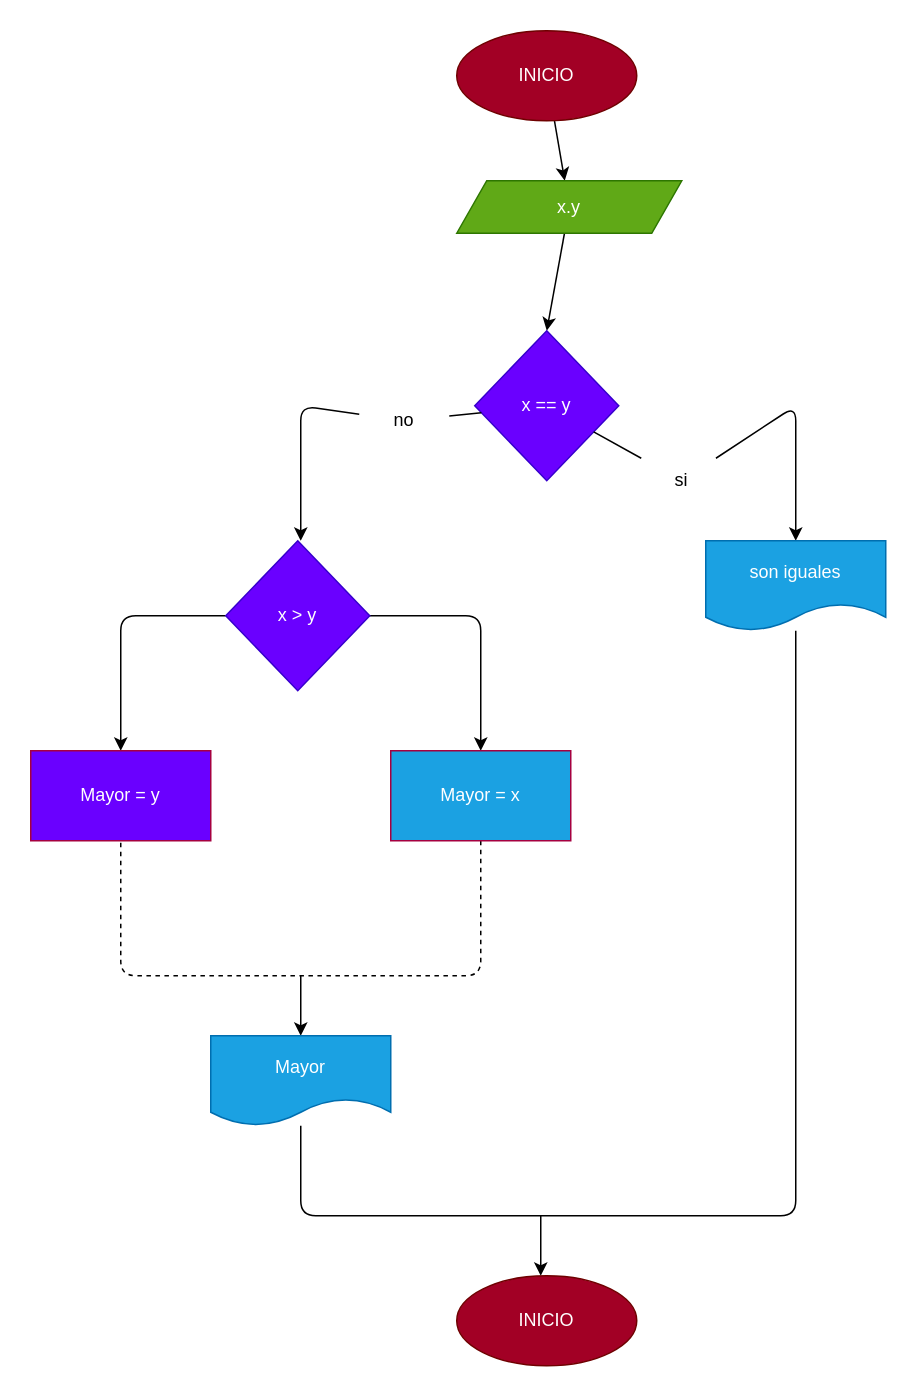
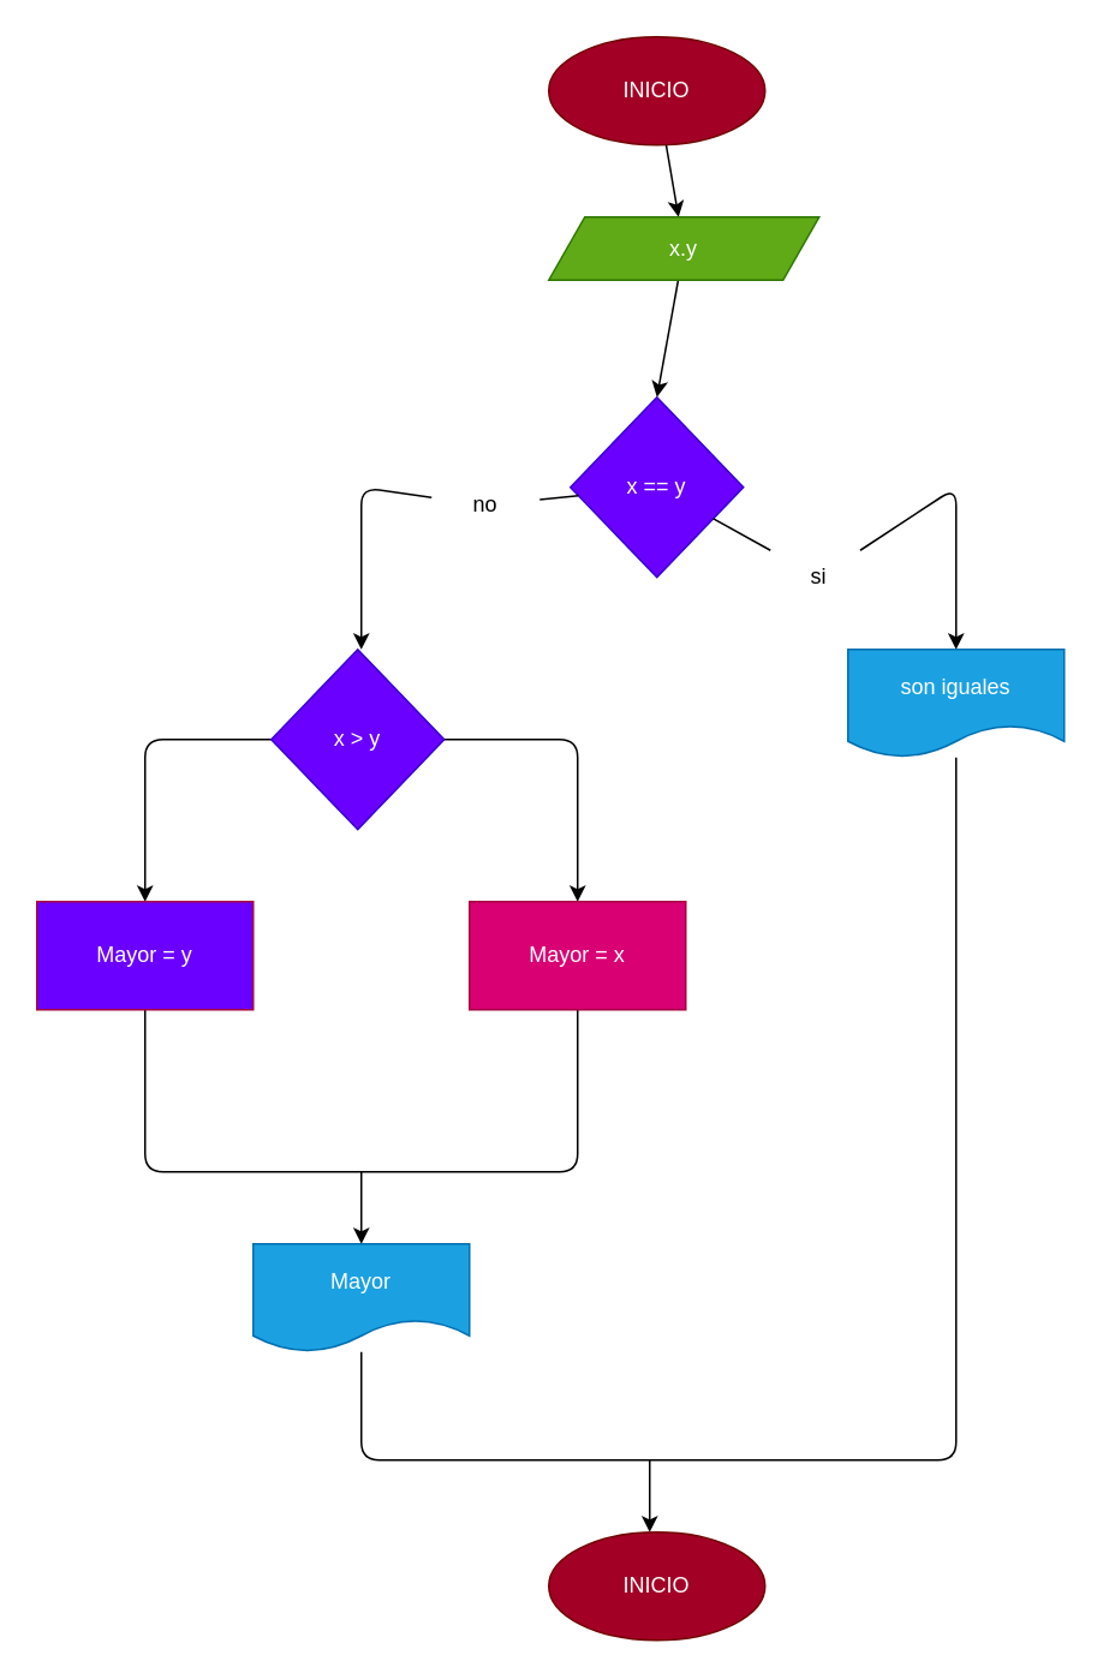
  <mxCell id="0" />
  <mxCell id="1" parent="0" />
  <mxCell id="2" style="edgeStyle=none;html=1;" parent="1" source="3" target="5" edge="1"><mxGeometry relative="1" as="geometry"><mxPoint x="364" y="110" as="targetPoint" /></mxGeometry></mxCell>
  <mxCell id="3" value="INICIO" style="ellipse;whiteSpace=wrap;html=1;fillColor=#a20025;fontColor=#ffffff;strokeColor=#6F0000;" parent="1" vertex="1"><mxGeometry x="304" y="20" width="120" height="60" as="geometry" /></mxCell>
  <mxCell id="4" style="edgeStyle=none;html=1;" parent="1" source="5" edge="1"><mxGeometry relative="1" as="geometry"><mxPoint x="364" y="220" as="targetPoint" /></mxGeometry></mxCell>
  <mxCell id="5" value="x.y" style="shape=parallelogram;perimeter=parallelogramPerimeter;whiteSpace=wrap;html=1;fixedSize=1;fillColor=#60a917;fontColor=#ffffff;strokeColor=#2D7600;" parent="1" vertex="1"><mxGeometry x="304" y="120" width="150" height="35" as="geometry" /></mxCell>
  <mxCell id="6" style="edgeStyle=none;html=1;startArrow=none;" parent="1" source="11" edge="1"><mxGeometry relative="1" as="geometry"><mxPoint x="530" y="360" as="targetPoint" /><Array as="points"><mxPoint x="530" y="270" /></Array></mxGeometry></mxCell>
  <mxCell id="7" style="edgeStyle=none;html=1;startArrow=none;" parent="1" source="13" edge="1"><mxGeometry relative="1" as="geometry"><mxPoint x="200" y="360" as="targetPoint" /><Array as="points"><mxPoint x="200" y="270" /></Array></mxGeometry></mxCell>
  <mxCell id="8" value="x == y" style="rhombus;whiteSpace=wrap;html=1;fillColor=#6a00ff;fontColor=#ffffff;strokeColor=#3700CC;" parent="1" vertex="1"><mxGeometry x="316" y="220" width="96" height="100" as="geometry" /></mxCell>
- <mxCell id="9" value="" style="endArrow=none;html=1;entryX=0.5;entryY=1;entryDx=0;entryDy=0;exitX=0.5;exitY=1;exitDx=0;exitDy=0;dashed=1;" parent="1" source="19" target="18" edge="1"><mxGeometry width="50" height="50" relative="1" as="geometry"><mxPoint x="363" y="560" as="sourcePoint" /><mxPoint x="33" y="560" as="targetPoint" /><Array as="points"><mxPoint x="320" y="650" /><mxPoint x="80" y="650" /></Array></mxGeometry></mxCell>
+ <mxCell id="9" value="" style="endArrow=none;html=1;entryX=0.5;entryY=1;entryDx=0;entryDy=0;exitX=0.5;exitY=1;exitDx=0;exitDy=0;" parent="1" source="19" target="18" edge="1"><mxGeometry width="50" height="50" relative="1" as="geometry"><mxPoint x="363" y="560" as="sourcePoint" /><mxPoint x="33" y="560" as="targetPoint" /><Array as="points"><mxPoint x="320" y="650" /><mxPoint x="80" y="650" /></Array></mxGeometry></mxCell>
  <mxCell id="10" value="" style="edgeStyle=none;html=1;endArrow=none;" parent="1" source="8" target="11" edge="1"><mxGeometry relative="1" as="geometry"><mxPoint x="530" y="360" as="targetPoint" /><mxPoint x="412" y="270" as="sourcePoint" /><Array as="points" /></mxGeometry></mxCell>
  <mxCell id="11" value="si" style="text;html=1;strokeColor=none;fillColor=none;align=center;verticalAlign=middle;whiteSpace=wrap;rounded=0;" parent="1" vertex="1"><mxGeometry x="424" y="305" width="60" height="30" as="geometry" /></mxCell>
  <mxCell id="12" value="" style="edgeStyle=none;html=1;endArrow=none;" parent="1" source="8" target="13" edge="1"><mxGeometry relative="1" as="geometry"><mxPoint x="200" y="360" as="targetPoint" /><mxPoint x="316" y="270" as="sourcePoint" /><Array as="points" /></mxGeometry></mxCell>
  <mxCell id="13" value="no" style="text;html=1;strokeColor=none;fillColor=none;align=center;verticalAlign=middle;whiteSpace=wrap;rounded=0;" parent="1" vertex="1"><mxGeometry x="239" y="265" width="60" height="30" as="geometry" /></mxCell>
  <mxCell id="14" value="son iguales" style="shape=document;whiteSpace=wrap;html=1;boundedLbl=1;fillColor=#1ba1e2;fontColor=#ffffff;strokeColor=#006EAF;" vertex="1" parent="1"><mxGeometry x="470" y="360" width="120" height="60" as="geometry" /></mxCell>
  <mxCell id="15" style="edgeStyle=none;html=1;" edge="1" parent="1" source="17"><mxGeometry relative="1" as="geometry"><mxPoint x="320" y="500" as="targetPoint" /><Array as="points"><mxPoint x="320" y="410" /></Array></mxGeometry></mxCell>
  <mxCell id="16" style="edgeStyle=none;html=1;" edge="1" parent="1" source="17"><mxGeometry relative="1" as="geometry"><mxPoint x="80" y="500" as="targetPoint" /><Array as="points"><mxPoint x="80" y="410" /></Array></mxGeometry></mxCell>
  <mxCell id="17" value="x &amp;gt; y" style="rhombus;whiteSpace=wrap;html=1;fillColor=#6a00ff;fontColor=#ffffff;strokeColor=#3700CC;" vertex="1" parent="1"><mxGeometry x="150" y="360" width="96" height="100" as="geometry" /></mxCell>
  <mxCell id="18" value="Mayor = y" style="rounded=0;whiteSpace=wrap;html=1;fillColor=#6a00ff;fontColor=#ffffff;strokeColor=#A50040;" vertex="1" parent="1"><mxGeometry x="20" y="500" width="120" height="60" as="geometry" /></mxCell>
- <mxCell id="19" value="Mayor = x" style="rounded=0;whiteSpace=wrap;html=1;fillColor=#1ba1e2;fontColor=#ffffff;strokeColor=#A50040;" vertex="1" parent="1"><mxGeometry x="260" y="500" width="120" height="60" as="geometry" /></mxCell>
+ <mxCell id="19" value="Mayor = x" style="rounded=0;whiteSpace=wrap;html=1;fillColor=#d80073;fontColor=#ffffff;strokeColor=#A50040;" vertex="1" parent="1"><mxGeometry x="260" y="500" width="120" height="60" as="geometry" /></mxCell>
  <mxCell id="20" value="" style="endArrow=classic;html=1;" edge="1" parent="1"><mxGeometry width="50" height="50" relative="1" as="geometry"><mxPoint x="200" y="650" as="sourcePoint" /><mxPoint x="200" y="690" as="targetPoint" /></mxGeometry></mxCell>
  <mxCell id="21" value="Mayor" style="shape=document;whiteSpace=wrap;html=1;boundedLbl=1;fillColor=#1ba1e2;fontColor=#ffffff;strokeColor=#006EAF;" vertex="1" parent="1"><mxGeometry x="140" y="690" width="120" height="60" as="geometry" /></mxCell>
  <mxCell id="22" value="" style="endArrow=none;html=1;entryX=0.5;entryY=1;entryDx=0;entryDy=0;" edge="1" parent="1" source="14"><mxGeometry width="50" height="50" relative="1" as="geometry"><mxPoint x="440" y="750" as="sourcePoint" /><mxPoint x="200" y="750" as="targetPoint" /><Array as="points"><mxPoint x="530" y="810" /><mxPoint x="200" y="810" /></Array></mxGeometry></mxCell>
  <mxCell id="23" value="" style="endArrow=classic;html=1;" edge="1" parent="1"><mxGeometry width="50" height="50" relative="1" as="geometry"><mxPoint x="360" y="810" as="sourcePoint" /><mxPoint x="360" y="850" as="targetPoint" /></mxGeometry></mxCell>
  <mxCell id="24" value="INICIO" style="ellipse;whiteSpace=wrap;html=1;fillColor=#a20025;fontColor=#ffffff;strokeColor=#6F0000;" vertex="1" parent="1"><mxGeometry x="304" y="850" width="120" height="60" as="geometry" /></mxCell>
